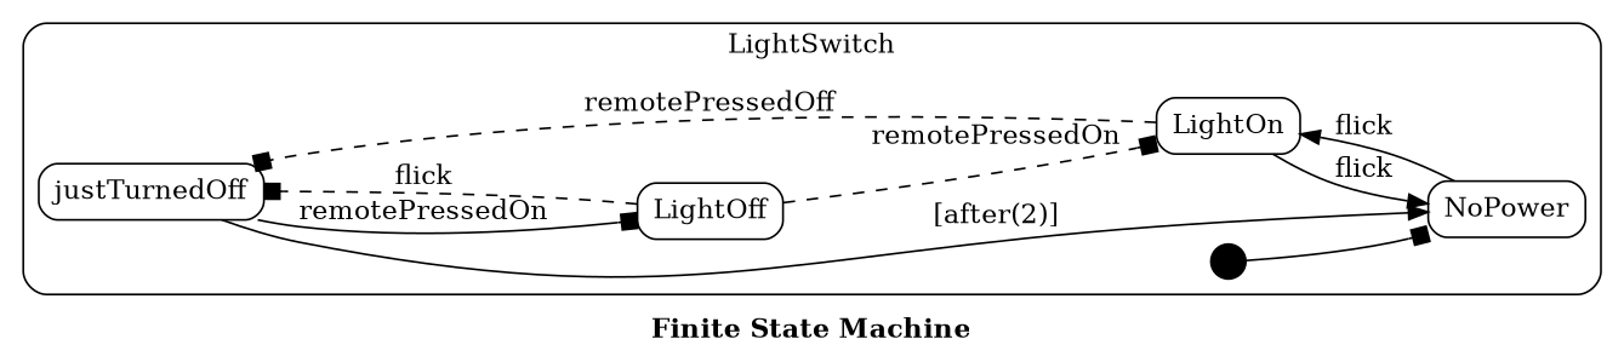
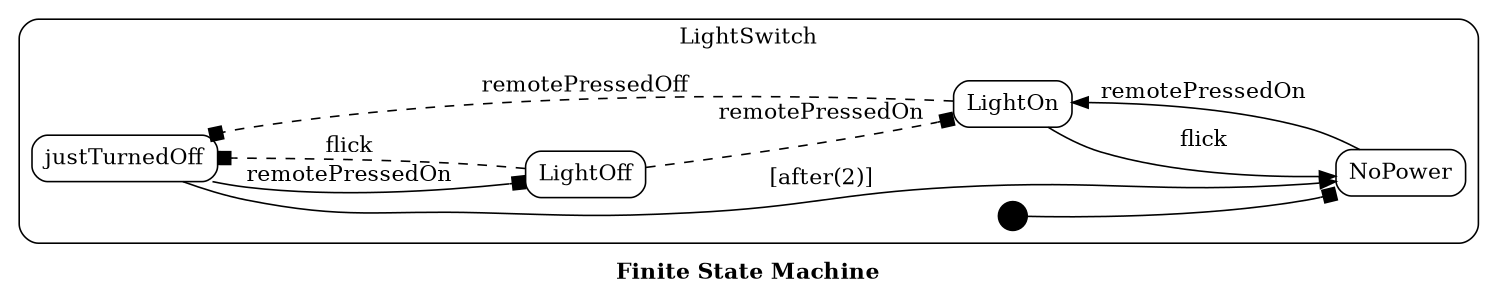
  digraph {
    compound=true
    label=<<b>Finite State Machine</b>>
    rankdir=LR
    node [color=black shape=Mrecord]
    edge [arrowhead=box fontsize=14 style=solid]
    n1 [height=.4 label=justTurnedOff width=.4]
    n2 [height=.4 label=LightOff width=.4]
    n3 [height=.4 label=LightOn width=.4]
    n4 [height=.4 label=NoPower width=.4]
    initial_LightSwitch [height=.25 shape=point width=.25 color=""]
    subgraph cluster_1 {
      color=black
      label=LightSwitch
      style=rounded
      n1
      n2
      n3
      n4
      initial_LightSwitch
    }
    n1 -> n2 [label=remotePressedOn]
    n1 -> n4 [arrowhead=normal label="[after(2)]"]
    n2 -> n1 [label=flick style=dashed]
    n2 -> n3 [label=remotePressedOn style=dashed]
    n3 -> n1 [label=remotePressedOff style=dashed]
    n3 -> n4 [arrowhead=normal label=flick]
-   n4 -> n3 [arrowhead=normal label=flick]
+   n4 -> n3 [arrowhead=normal label=remotePressedOn]
    initial_LightSwitch -> n4
  }
